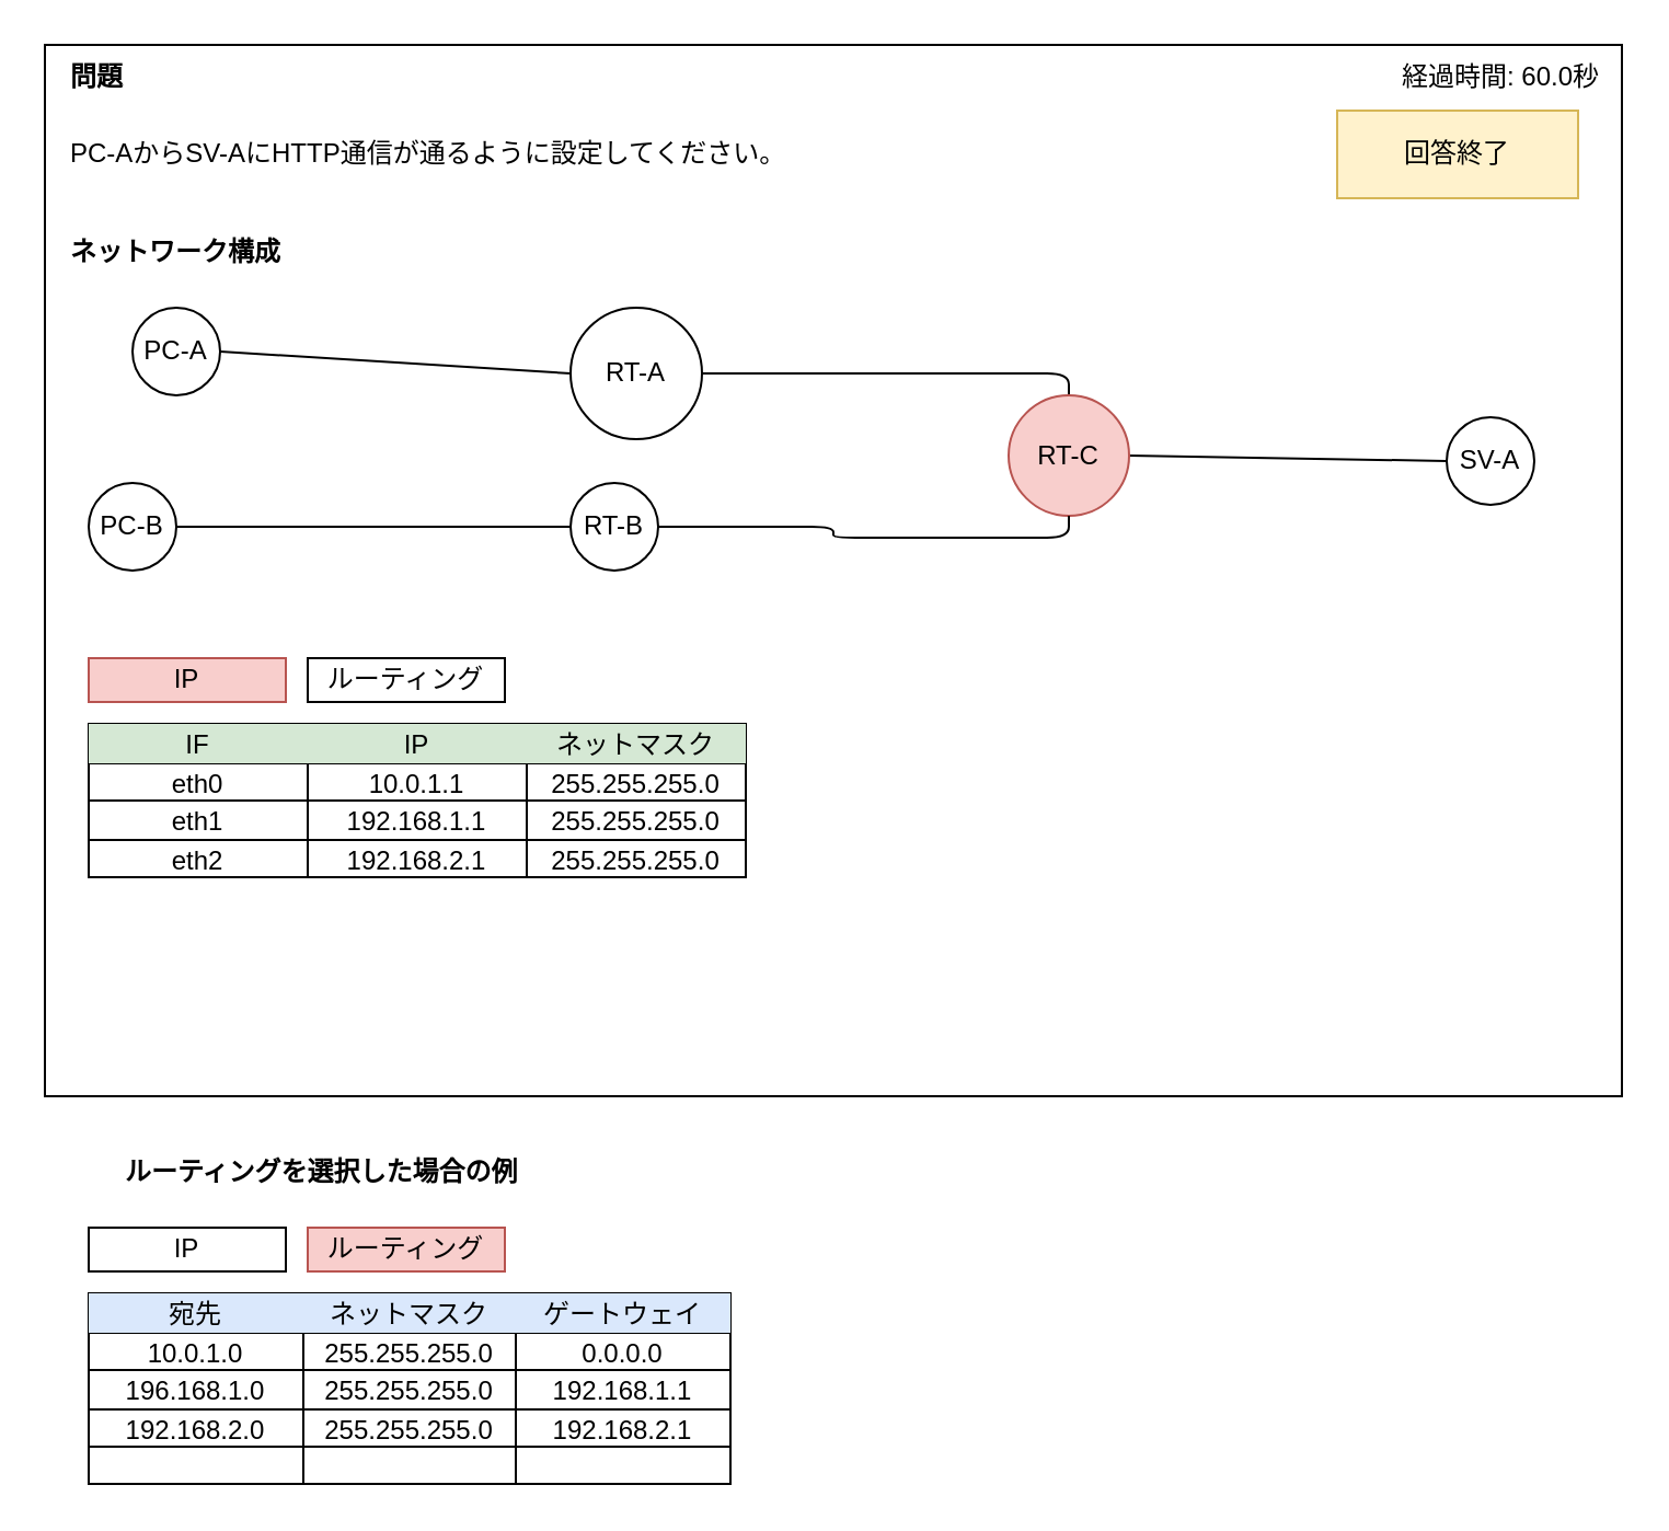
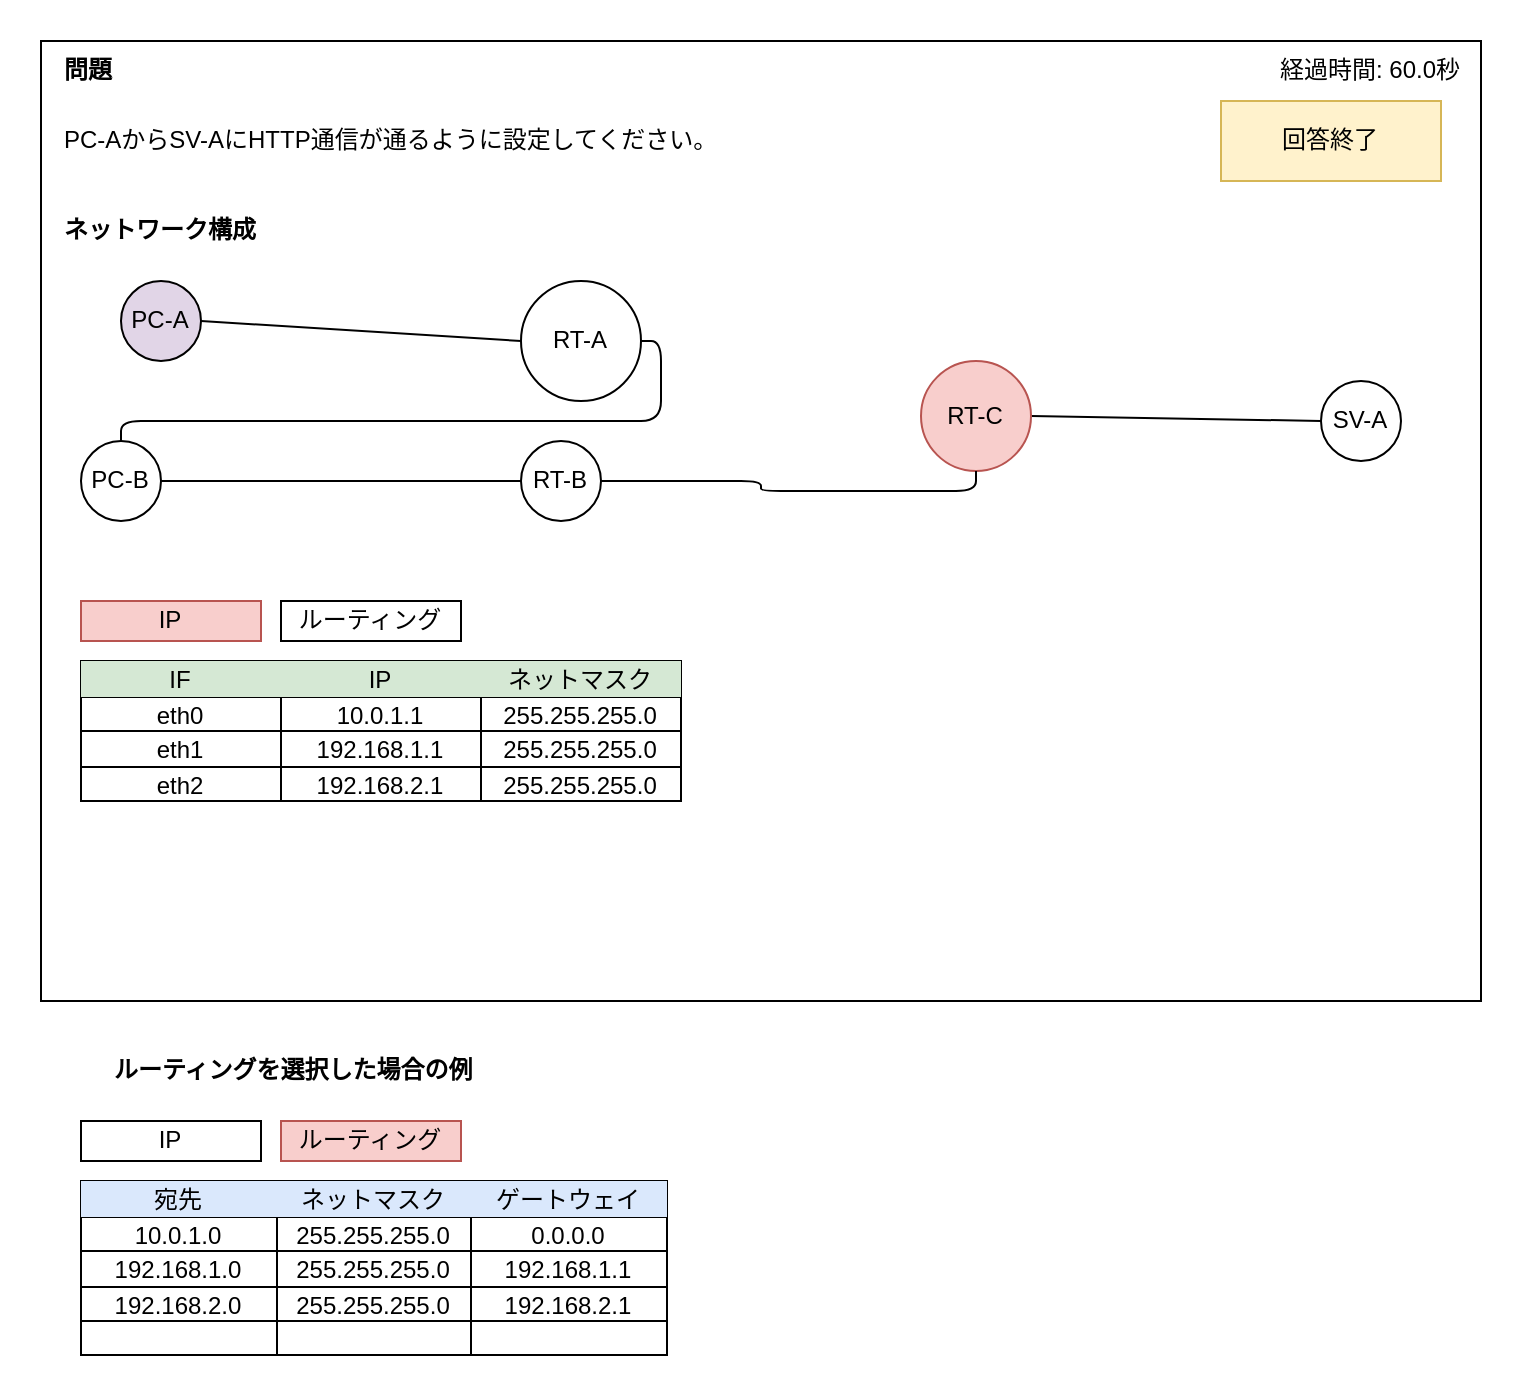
  <mxCell id="0" />
  <mxCell id="1" parent="0" />
  <mxCell id="2" value="" style="rounded=0;whiteSpace=wrap;html=1;fillColor=none;" parent="1" vertex="1"><mxGeometry x="20" y="20" width="720" height="480" as="geometry" /></mxCell>
  <mxCell id="3" value="ネットワーク構成" style="text;html=1;align=left;verticalAlign=middle;whiteSpace=wrap;rounded=0;fontStyle=1" parent="1" vertex="1"><mxGeometry x="30" y="100" width="190" height="30" as="geometry" /></mxCell>
  <mxCell id="4" value="問題" style="text;html=1;align=left;verticalAlign=middle;whiteSpace=wrap;rounded=0;fontStyle=1" parent="1" vertex="1"><mxGeometry x="30" y="20" width="190" height="30" as="geometry" /></mxCell>
  <mxCell id="5" value="PC-AからSV-AにHTTP通信が通るように設定してください。" style="text;html=1;align=left;verticalAlign=middle;whiteSpace=wrap;rounded=0;" parent="1" vertex="1"><mxGeometry x="30" y="50" width="350" height="40" as="geometry" /></mxCell>
  <mxCell id="6" value="" style="shape=table;startSize=0;container=1;collapsible=0;childLayout=tableLayout;" parent="1" vertex="1"><mxGeometry x="40" y="330" width="300" height="70" as="geometry" /></mxCell>
  <mxCell id="7" value="" style="shape=tableRow;horizontal=0;startSize=0;swimlaneHead=0;swimlaneBody=0;strokeColor=inherit;top=0;left=0;bottom=0;right=0;collapsible=0;dropTarget=0;fillColor=none;points=[[0,0.5],[1,0.5]];portConstraint=eastwest;" parent="6" vertex="1"><mxGeometry width="300" height="18" as="geometry" /></mxCell>
  <mxCell id="8" value="IF" style="shape=partialRectangle;html=1;whiteSpace=wrap;connectable=0;strokeColor=#82b366;overflow=hidden;fillColor=#d5e8d4;top=0;left=0;bottom=0;right=0;pointerEvents=1;" parent="7" vertex="1"><mxGeometry width="100" height="18" as="geometry"><mxRectangle width="100" height="18" as="alternateBounds" /></mxGeometry></mxCell>
  <mxCell id="9" value="IP" style="shape=partialRectangle;html=1;whiteSpace=wrap;connectable=0;strokeColor=#82b366;overflow=hidden;fillColor=#d5e8d4;top=0;left=0;bottom=0;right=0;pointerEvents=1;" parent="7" vertex="1"><mxGeometry x="100" width="100" height="18" as="geometry"><mxRectangle width="100" height="18" as="alternateBounds" /></mxGeometry></mxCell>
  <mxCell id="10" value="ネットマスク" style="shape=partialRectangle;html=1;whiteSpace=wrap;connectable=0;strokeColor=#82b366;overflow=hidden;fillColor=#d5e8d4;top=0;left=0;bottom=0;right=0;pointerEvents=1;" parent="7" vertex="1"><mxGeometry x="200" width="100" height="18" as="geometry"><mxRectangle width="100" height="18" as="alternateBounds" /></mxGeometry></mxCell>
  <mxCell id="11" value="" style="shape=tableRow;horizontal=0;startSize=0;swimlaneHead=0;swimlaneBody=0;strokeColor=inherit;top=0;left=0;bottom=0;right=0;collapsible=0;dropTarget=0;fillColor=none;points=[[0,0.5],[1,0.5]];portConstraint=eastwest;" parent="6" vertex="1"><mxGeometry y="18" width="300" height="17" as="geometry" /></mxCell>
  <mxCell id="12" value="eth0" style="shape=partialRectangle;html=1;whiteSpace=wrap;connectable=0;strokeColor=inherit;overflow=hidden;fillColor=none;top=0;left=0;bottom=0;right=0;pointerEvents=1;" parent="11" vertex="1"><mxGeometry width="100" height="17" as="geometry"><mxRectangle width="100" height="17" as="alternateBounds" /></mxGeometry></mxCell>
  <mxCell id="13" value="10.0.1.1" style="shape=partialRectangle;html=1;whiteSpace=wrap;connectable=0;strokeColor=inherit;overflow=hidden;fillColor=none;top=0;left=0;bottom=0;right=0;pointerEvents=1;" parent="11" vertex="1"><mxGeometry x="100" width="100" height="17" as="geometry"><mxRectangle width="100" height="17" as="alternateBounds" /></mxGeometry></mxCell>
  <mxCell id="14" value="255.255.255.0" style="shape=partialRectangle;html=1;whiteSpace=wrap;connectable=0;strokeColor=inherit;overflow=hidden;fillColor=none;top=0;left=0;bottom=0;right=0;pointerEvents=1;" parent="11" vertex="1"><mxGeometry x="200" width="100" height="17" as="geometry"><mxRectangle width="100" height="17" as="alternateBounds" /></mxGeometry></mxCell>
  <mxCell id="15" value="" style="shape=tableRow;horizontal=0;startSize=0;swimlaneHead=0;swimlaneBody=0;strokeColor=inherit;top=0;left=0;bottom=0;right=0;collapsible=0;dropTarget=0;fillColor=none;points=[[0,0.5],[1,0.5]];portConstraint=eastwest;" parent="6" vertex="1"><mxGeometry y="35" width="300" height="18" as="geometry" /></mxCell>
  <mxCell id="16" value="eth1" style="shape=partialRectangle;html=1;whiteSpace=wrap;connectable=0;strokeColor=inherit;overflow=hidden;fillColor=none;top=0;left=0;bottom=0;right=0;pointerEvents=1;" parent="15" vertex="1"><mxGeometry width="100" height="18" as="geometry"><mxRectangle width="100" height="18" as="alternateBounds" /></mxGeometry></mxCell>
  <mxCell id="17" value="192.168.1.1" style="shape=partialRectangle;html=1;whiteSpace=wrap;connectable=0;strokeColor=inherit;overflow=hidden;fillColor=none;top=0;left=0;bottom=0;right=0;pointerEvents=1;" parent="15" vertex="1"><mxGeometry x="100" width="100" height="18" as="geometry"><mxRectangle width="100" height="18" as="alternateBounds" /></mxGeometry></mxCell>
  <mxCell id="18" value="255.255.255.0" style="shape=partialRectangle;html=1;whiteSpace=wrap;connectable=0;strokeColor=inherit;overflow=hidden;fillColor=none;top=0;left=0;bottom=0;right=0;pointerEvents=1;" parent="15" vertex="1"><mxGeometry x="200" width="100" height="18" as="geometry"><mxRectangle width="100" height="18" as="alternateBounds" /></mxGeometry></mxCell>
  <mxCell id="19" value="" style="shape=tableRow;horizontal=0;startSize=0;swimlaneHead=0;swimlaneBody=0;strokeColor=inherit;top=0;left=0;bottom=0;right=0;collapsible=0;dropTarget=0;fillColor=none;points=[[0,0.5],[1,0.5]];portConstraint=eastwest;" parent="6" vertex="1"><mxGeometry y="53" width="300" height="17" as="geometry" /></mxCell>
  <mxCell id="20" value="eth2" style="shape=partialRectangle;html=1;whiteSpace=wrap;connectable=0;strokeColor=inherit;overflow=hidden;fillColor=none;top=0;left=0;bottom=0;right=0;pointerEvents=1;" parent="19" vertex="1"><mxGeometry width="100" height="17" as="geometry"><mxRectangle width="100" height="17" as="alternateBounds" /></mxGeometry></mxCell>
  <mxCell id="21" value="192.168.2.1" style="shape=partialRectangle;html=1;whiteSpace=wrap;connectable=0;strokeColor=inherit;overflow=hidden;fillColor=none;top=0;left=0;bottom=0;right=0;pointerEvents=1;" parent="19" vertex="1"><mxGeometry x="100" width="100" height="17" as="geometry"><mxRectangle width="100" height="17" as="alternateBounds" /></mxGeometry></mxCell>
  <mxCell id="22" value="255.255.255.0" style="shape=partialRectangle;html=1;whiteSpace=wrap;connectable=0;strokeColor=inherit;overflow=hidden;fillColor=none;top=0;left=0;bottom=0;right=0;pointerEvents=1;" parent="19" vertex="1"><mxGeometry x="200" width="100" height="17" as="geometry"><mxRectangle width="100" height="17" as="alternateBounds" /></mxGeometry></mxCell>
  <mxCell id="23" value="IP" style="rounded=0;whiteSpace=wrap;html=1;fillColor=#f8cecc;strokeColor=#b85450;" parent="1" vertex="1"><mxGeometry x="40" y="300" width="90" height="20" as="geometry" /></mxCell>
  <mxCell id="24" value="ルーティング" style="rounded=0;whiteSpace=wrap;html=1;" parent="1" vertex="1"><mxGeometry x="140" y="300" width="90" height="20" as="geometry" /></mxCell>
  <mxCell id="25" value="経過時間: 60.0秒" style="text;html=1;align=center;verticalAlign=middle;whiteSpace=wrap;rounded=0;" parent="1" vertex="1"><mxGeometry x="630" y="20" width="110" height="30" as="geometry" /></mxCell>
  <mxCell id="26" value="" style="shape=table;startSize=0;container=1;collapsible=0;childLayout=tableLayout;" parent="1" vertex="1"><mxGeometry x="40" y="590" width="293" height="87" as="geometry" /></mxCell>
  <mxCell id="27" value="" style="shape=tableRow;horizontal=0;startSize=0;swimlaneHead=0;swimlaneBody=0;strokeColor=inherit;top=0;left=0;bottom=0;right=0;collapsible=0;dropTarget=0;fillColor=none;points=[[0,0.5],[1,0.5]];portConstraint=eastwest;" parent="26" vertex="1"><mxGeometry width="293" height="18" as="geometry" /></mxCell>
  <mxCell id="28" value="宛先" style="shape=partialRectangle;html=1;whiteSpace=wrap;connectable=0;strokeColor=#6c8ebf;overflow=hidden;fillColor=#dae8fc;top=0;left=0;bottom=0;right=0;pointerEvents=1;" parent="27" vertex="1"><mxGeometry width="98" height="18" as="geometry"><mxRectangle width="98" height="18" as="alternateBounds" /></mxGeometry></mxCell>
  <mxCell id="29" value="ネットマスク" style="shape=partialRectangle;html=1;whiteSpace=wrap;connectable=0;strokeColor=#6c8ebf;overflow=hidden;fillColor=#dae8fc;top=0;left=0;bottom=0;right=0;pointerEvents=1;" parent="27" vertex="1"><mxGeometry x="98" width="97" height="18" as="geometry"><mxRectangle width="97" height="18" as="alternateBounds" /></mxGeometry></mxCell>
  <mxCell id="30" value="ゲートウェイ" style="shape=partialRectangle;html=1;whiteSpace=wrap;connectable=0;strokeColor=#6c8ebf;overflow=hidden;fillColor=#dae8fc;top=0;left=0;bottom=0;right=0;pointerEvents=1;" parent="27" vertex="1"><mxGeometry x="195" width="98" height="18" as="geometry"><mxRectangle width="98" height="18" as="alternateBounds" /></mxGeometry></mxCell>
  <mxCell id="31" value="" style="shape=tableRow;horizontal=0;startSize=0;swimlaneHead=0;swimlaneBody=0;strokeColor=inherit;top=0;left=0;bottom=0;right=0;collapsible=0;dropTarget=0;fillColor=none;points=[[0,0.5],[1,0.5]];portConstraint=eastwest;" parent="26" vertex="1"><mxGeometry y="18" width="293" height="17" as="geometry" /></mxCell>
  <mxCell id="32" value="10.0.1.0" style="shape=partialRectangle;html=1;whiteSpace=wrap;connectable=0;strokeColor=inherit;overflow=hidden;fillColor=none;top=0;left=0;bottom=0;right=0;pointerEvents=1;" parent="31" vertex="1"><mxGeometry width="98" height="17" as="geometry"><mxRectangle width="98" height="17" as="alternateBounds" /></mxGeometry></mxCell>
  <mxCell id="33" value="255.255.255.0" style="shape=partialRectangle;html=1;whiteSpace=wrap;connectable=0;strokeColor=inherit;overflow=hidden;fillColor=none;top=0;left=0;bottom=0;right=0;pointerEvents=1;" parent="31" vertex="1"><mxGeometry x="98" width="97" height="17" as="geometry"><mxRectangle width="97" height="17" as="alternateBounds" /></mxGeometry></mxCell>
  <mxCell id="34" value="0.0.0.0" style="shape=partialRectangle;html=1;whiteSpace=wrap;connectable=0;strokeColor=inherit;overflow=hidden;fillColor=none;top=0;left=0;bottom=0;right=0;pointerEvents=1;" parent="31" vertex="1"><mxGeometry x="195" width="98" height="17" as="geometry"><mxRectangle width="98" height="17" as="alternateBounds" /></mxGeometry></mxCell>
  <mxCell id="35" value="" style="shape=tableRow;horizontal=0;startSize=0;swimlaneHead=0;swimlaneBody=0;strokeColor=inherit;top=0;left=0;bottom=0;right=0;collapsible=0;dropTarget=0;fillColor=none;points=[[0,0.5],[1,0.5]];portConstraint=eastwest;" parent="26" vertex="1"><mxGeometry y="35" width="293" height="18" as="geometry" /></mxCell>
- <mxCell id="36" value="196.168.1.0" style="shape=partialRectangle;html=1;whiteSpace=wrap;connectable=0;strokeColor=inherit;overflow=hidden;fillColor=none;top=0;left=0;bottom=0;right=0;pointerEvents=1;" parent="35" vertex="1"><mxGeometry width="98" height="18" as="geometry"><mxRectangle width="98" height="18" as="alternateBounds" /></mxGeometry></mxCell>
+ <mxCell id="36" value="192.168.1.0" style="shape=partialRectangle;html=1;whiteSpace=wrap;connectable=0;strokeColor=inherit;overflow=hidden;fillColor=none;top=0;left=0;bottom=0;right=0;pointerEvents=1;" parent="35" vertex="1"><mxGeometry width="98" height="18" as="geometry"><mxRectangle width="98" height="18" as="alternateBounds" /></mxGeometry></mxCell>
  <mxCell id="37" value="255.255.255.0" style="shape=partialRectangle;html=1;whiteSpace=wrap;connectable=0;strokeColor=inherit;overflow=hidden;fillColor=none;top=0;left=0;bottom=0;right=0;pointerEvents=1;" parent="35" vertex="1"><mxGeometry x="98" width="97" height="18" as="geometry"><mxRectangle width="97" height="18" as="alternateBounds" /></mxGeometry></mxCell>
  <mxCell id="38" value="192.168.1.1" style="shape=partialRectangle;html=1;whiteSpace=wrap;connectable=0;strokeColor=inherit;overflow=hidden;fillColor=none;top=0;left=0;bottom=0;right=0;pointerEvents=1;" parent="35" vertex="1"><mxGeometry x="195" width="98" height="18" as="geometry"><mxRectangle width="98" height="18" as="alternateBounds" /></mxGeometry></mxCell>
  <mxCell id="39" value="" style="shape=tableRow;horizontal=0;startSize=0;swimlaneHead=0;swimlaneBody=0;strokeColor=inherit;top=0;left=0;bottom=0;right=0;collapsible=0;dropTarget=0;fillColor=none;points=[[0,0.5],[1,0.5]];portConstraint=eastwest;" parent="26" vertex="1"><mxGeometry y="53" width="293" height="17" as="geometry" /></mxCell>
  <mxCell id="40" value="192.168.2.0" style="shape=partialRectangle;html=1;whiteSpace=wrap;connectable=0;strokeColor=inherit;overflow=hidden;fillColor=none;top=0;left=0;bottom=0;right=0;pointerEvents=1;" parent="39" vertex="1"><mxGeometry width="98" height="17" as="geometry"><mxRectangle width="98" height="17" as="alternateBounds" /></mxGeometry></mxCell>
  <mxCell id="41" value="255.255.255.0" style="shape=partialRectangle;html=1;whiteSpace=wrap;connectable=0;strokeColor=inherit;overflow=hidden;fillColor=none;top=0;left=0;bottom=0;right=0;pointerEvents=1;" parent="39" vertex="1"><mxGeometry x="98" width="97" height="17" as="geometry"><mxRectangle width="97" height="17" as="alternateBounds" /></mxGeometry></mxCell>
  <mxCell id="42" value="192.168.2.1" style="shape=partialRectangle;html=1;whiteSpace=wrap;connectable=0;strokeColor=inherit;overflow=hidden;fillColor=none;top=0;left=0;bottom=0;right=0;pointerEvents=1;" parent="39" vertex="1"><mxGeometry x="195" width="98" height="17" as="geometry"><mxRectangle width="98" height="17" as="alternateBounds" /></mxGeometry></mxCell>
  <mxCell id="43" style="shape=tableRow;horizontal=0;startSize=0;swimlaneHead=0;swimlaneBody=0;strokeColor=inherit;top=0;left=0;bottom=0;right=0;collapsible=0;dropTarget=0;fillColor=none;points=[[0,0.5],[1,0.5]];portConstraint=eastwest;" parent="26" vertex="1"><mxGeometry y="70" width="293" height="17" as="geometry" /></mxCell>
  <mxCell id="44" style="shape=partialRectangle;html=1;whiteSpace=wrap;connectable=0;strokeColor=inherit;overflow=hidden;fillColor=none;top=0;left=0;bottom=0;right=0;pointerEvents=1;" parent="43" vertex="1"><mxGeometry width="98" height="17" as="geometry"><mxRectangle width="98" height="17" as="alternateBounds" /></mxGeometry></mxCell>
  <mxCell id="45" style="shape=partialRectangle;html=1;whiteSpace=wrap;connectable=0;strokeColor=inherit;overflow=hidden;fillColor=none;top=0;left=0;bottom=0;right=0;pointerEvents=1;" parent="43" vertex="1"><mxGeometry x="98" width="97" height="17" as="geometry"><mxRectangle width="97" height="17" as="alternateBounds" /></mxGeometry></mxCell>
  <mxCell id="46" style="shape=partialRectangle;html=1;whiteSpace=wrap;connectable=0;strokeColor=inherit;overflow=hidden;fillColor=none;top=0;left=0;bottom=0;right=0;pointerEvents=1;" parent="43" vertex="1"><mxGeometry x="195" width="98" height="17" as="geometry"><mxRectangle width="98" height="17" as="alternateBounds" /></mxGeometry></mxCell>
  <mxCell id="47" value="IP" style="rounded=0;whiteSpace=wrap;html=1;" parent="1" vertex="1"><mxGeometry x="40" y="560" width="90" height="20" as="geometry" /></mxCell>
  <mxCell id="48" value="ルーティング" style="rounded=0;whiteSpace=wrap;html=1;fillColor=#f8cecc;strokeColor=#b85450;" parent="1" vertex="1"><mxGeometry x="140" y="560" width="90" height="20" as="geometry" /></mxCell>
  <mxCell id="49" value="ルーティングを選択した場合の例" style="text;html=1;align=left;verticalAlign=middle;whiteSpace=wrap;rounded=0;fontStyle=1" parent="1" vertex="1"><mxGeometry x="55" y="520" width="270" height="30" as="geometry" /></mxCell>
  <mxCell id="50" style="edgeStyle=none;html=1;exitX=1;exitY=0.5;exitDx=0;exitDy=0;entryX=0;entryY=0.5;entryDx=0;entryDy=0;endArrow=none;endFill=0;" parent="1" source="51" target="54" edge="1"><mxGeometry relative="1" as="geometry" /></mxCell>
- <mxCell id="51" value="PC-A" style="ellipse;whiteSpace=wrap;html=1;aspect=fixed;" parent="1" vertex="1"><mxGeometry x="60" y="140" width="40" height="40" as="geometry" /></mxCell>
+ <mxCell id="51" value="PC-A" style="ellipse;whiteSpace=wrap;html=1;aspect=fixed;fillColor=#e1d5e7;" parent="1" vertex="1"><mxGeometry x="60" y="140" width="40" height="40" as="geometry" /></mxCell>
  <mxCell id="52" value="PC-B" style="ellipse;whiteSpace=wrap;html=1;aspect=fixed;" parent="1" vertex="1"><mxGeometry x="40" y="220" width="40" height="40" as="geometry" /></mxCell>
- <mxCell id="53" style="edgeStyle=orthogonalEdgeStyle;html=1;exitX=1;exitY=0.5;exitDx=0;exitDy=0;entryX=0.5;entryY=0;entryDx=0;entryDy=0;endArrow=none;endFill=0;" parent="1" source="54" target="57" edge="1"><mxGeometry relative="1" as="geometry" /></mxCell>
+ <mxCell id="53" style="edgeStyle=orthogonalEdgeStyle;html=1;exitX=1;exitY=0.5;exitDx=0;exitDy=0;endArrow=none;endFill=0;" parent="1" source="54" target="52" edge="1"><mxGeometry relative="1" as="geometry" /></mxCell>
  <mxCell id="54" value="RT-A" style="ellipse;whiteSpace=wrap;html=1;aspect=fixed;" parent="1" vertex="1"><mxGeometry x="260" y="140" width="60" height="60" as="geometry" /></mxCell>
  <mxCell id="55" value="RT-B" style="ellipse;whiteSpace=wrap;html=1;aspect=fixed;" parent="1" vertex="1"><mxGeometry x="260" y="220" width="40" height="40" as="geometry" /></mxCell>
  <mxCell id="56" style="edgeStyle=none;html=1;exitX=1;exitY=0.5;exitDx=0;exitDy=0;entryX=0;entryY=0.5;entryDx=0;entryDy=0;endArrow=none;endFill=0;" parent="1" source="57" target="58" edge="1"><mxGeometry relative="1" as="geometry" /></mxCell>
  <mxCell id="57" value="RT-C" style="ellipse;whiteSpace=wrap;html=1;aspect=fixed;fillColor=#f8cecc;strokeColor=#b85450;" parent="1" vertex="1"><mxGeometry x="460" y="180" width="55" height="55" as="geometry" /></mxCell>
  <mxCell id="58" value="SV-A" style="ellipse;whiteSpace=wrap;html=1;aspect=fixed;" parent="1" vertex="1"><mxGeometry x="660" y="190" width="40" height="40" as="geometry" /></mxCell>
  <mxCell id="59" style="edgeStyle=none;html=1;exitX=1;exitY=0.5;exitDx=0;exitDy=0;entryX=0;entryY=0.5;entryDx=0;entryDy=0;endArrow=none;endFill=0;" parent="1" source="52" target="55" edge="1"><mxGeometry relative="1" as="geometry"><mxPoint x="110" y="130" as="sourcePoint" /><mxPoint x="270" y="130" as="targetPoint" /></mxGeometry></mxCell>
  <mxCell id="60" style="edgeStyle=orthogonalEdgeStyle;html=1;exitX=1;exitY=0.5;exitDx=0;exitDy=0;entryX=0.5;entryY=1;entryDx=0;entryDy=0;endArrow=none;endFill=0;" parent="1" source="55" target="57" edge="1"><mxGeometry relative="1" as="geometry"><mxPoint x="110" y="290" as="sourcePoint" /><mxPoint x="270" y="290" as="targetPoint" /></mxGeometry></mxCell>
  <mxCell id="61" value="回答終了" style="rounded=0;whiteSpace=wrap;html=1;fillColor=#fff2cc;strokeColor=#d6b656;" parent="1" vertex="1"><mxGeometry x="610" y="50" width="110" height="40" as="geometry" /></mxCell>
